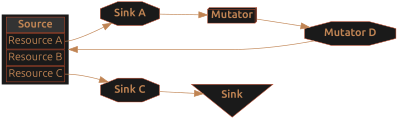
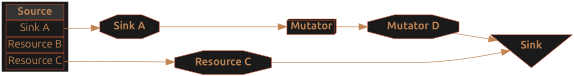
  digraph {
    fontname="Ubuntu Bold"
    labelfontname="Ubuntu Bold"
    nodesep="0.5 equally"
    rankdir=LR
    node [color="#d3502dff" fillcolor=gray10 fontcolor="#c08453ff" fontname="Ubuntu Bold" fontsize=25 shape=octagon style=filled]
    edge [arrowsize=2.0 color="#c08453ff" minlen=2.0 penwidth=1.5]
    Sink [shape=invtriangle]
    n2 [label="Mutator D"]
    Mutator [shape=box3d]
    n4 [label="Sink A"]
-   "Resource C" [label="Sink C"]
-   n6 [fontname=Ubuntu label=<<table border="0" cellborder="1" cellpadding="3" bgcolor="gray10" align="center">                 <tr>                     <td bgcolor="gray20" align="center"><font face="Ubuntu Bold">Source</font></td>                 </tr>                 <tr>                     <td align="center" port="r1">Resource A</td>                 </tr>                 <tr>                     <td align="center" port="r2">Resource B</td>                 </tr>                 <tr>                     <td align="center" port="r3">Resource C</td>                 </tr>             </table>> shape=none style="filled, bold"]
-   n2 -> n6
+   "Resource C"
+   n6 [fontname=Ubuntu label=<<table border="0" cellborder="1" cellpadding="3" bgcolor="gray10" align="center">                 <tr>                     <td bgcolor="gray20" align="center"><font face="Ubuntu Bold">Source</font></td>                 </tr>                 <tr>                     <td align="center" port="r1">Sink A</td>                 </tr>                 <tr>                     <td align="center" port="r2">Resource B</td>                 </tr>                 <tr>                     <td align="center" port="r3">Resource C</td>                 </tr>             </table>> shape=none style="filled, bold"]
+   n2 -> Sink
    Mutator -> n2
    n4 -> Mutator
    "Resource C" -> Sink
    n6 -> n4 [tailport=r1]
    n6 -> "Resource C" [tailport=r3]
  }
